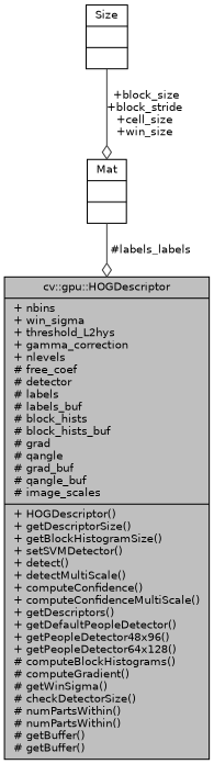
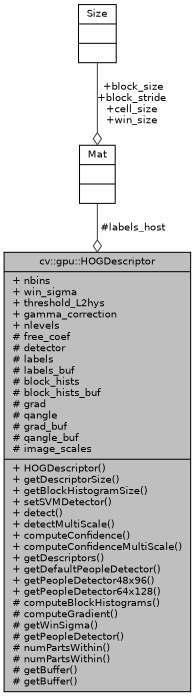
  digraph {
    node [color=black fillcolor=white fontname=Helvetica fontsize=10 shape=record style=filled]
    edge [arrowhead=odiamond color=grey25 fontname=Helvetica fontsize=10 labelfontname=Helvetica labelfontsize=10 style=solid]
-   n1 [fillcolor=grey75 fontcolor=black height=0.2 label="{cv::gpu::HOGDescriptor\n|+ nbins\l+ win_sigma\l+ threshold_L2hys\l+ gamma_correction\l+ nlevels\l# free_coef\l# detector\l# labels\l# labels_buf\l# block_hists\l# block_hists_buf\l# grad\l# qangle\l# grad_buf\l# qangle_buf\l# image_scales\l|+ HOGDescriptor()\l+ getDescriptorSize()\l+ getBlockHistogramSize()\l+ setSVMDetector()\l+ detect()\l+ detectMultiScale()\l+ computeConfidence()\l+ computeConfidenceMultiScale()\l+ getDescriptors()\l+ getDefaultPeopleDetector()\l+ getPeopleDetector48x96()\l+ getPeopleDetector64x128()\l# computeBlockHistograms()\l# computeGradient()\l# getWinSigma()\l# checkDetectorSize()\l# numPartsWithin()\l# numPartsWithin()\l# getBuffer()\l# getBuffer()\l}" width=0.4]
+   n1 [fillcolor=grey75 fontcolor=black height=0.2 label="{cv::gpu::HOGDescriptor\n|+ nbins\l+ win_sigma\l+ threshold_L2hys\l+ gamma_correction\l+ nlevels\l# free_coef\l# detector\l# labels\l# labels_buf\l# block_hists\l# block_hists_buf\l# grad\l# qangle\l# grad_buf\l# qangle_buf\l# image_scales\l|+ HOGDescriptor()\l+ getDescriptorSize()\l+ getBlockHistogramSize()\l+ setSVMDetector()\l+ detect()\l+ detectMultiScale()\l+ computeConfidence()\l+ computeConfidenceMultiScale()\l+ getDescriptors()\l+ getDefaultPeopleDetector()\l+ getPeopleDetector48x96()\l+ getPeopleDetector64x128()\l# computeBlockHistograms()\l# computeGradient()\l# getWinSigma()\l# getPeopleDetector()\l# numPartsWithin()\l# numPartsWithin()\l# getBuffer()\l# getBuffer()\l}" width=0.4]
    n2 [height=0.2 label="{Size\n||}" width=0.4]
    n3 [height=0.2 label="{Mat\n||}" width=0.4]
    n2 -> n3 [label=" +block_size\n+block_stride\n+cell_size\n+win_size"]
-   n3 -> n1 [label=" #labels_labels"]
+   n3 -> n1 [label=" #labels_host"]
  }
